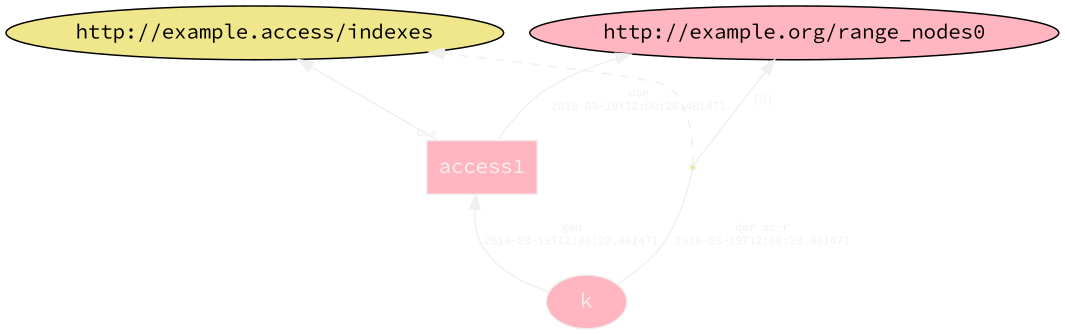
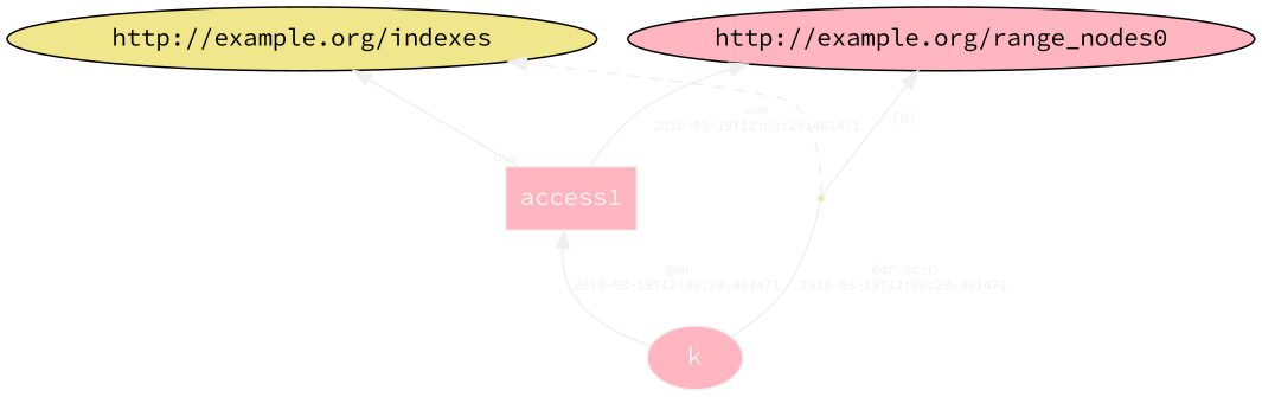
  digraph {
    rankdir=BT
    fontname="Source Code Pro"
    node [color="#F0F0F0" fillcolor=lightpink fontcolor="#F0F0F0" style=filled fontname="Source Code Pro"]
    edge [angle=60.0 color="#F0F0F0" distance=1.5 fontcolor="#F0F0F0" fontsize=8 rotation=20 fontname="Source Code Pro"]
    n1 [label=k]
    n2 [label=access1 shape=polygon sides=4]
    bn0 [shape=point fillcolor=khaki]
-   "http://example.org/indexes" [fillcolor=khaki label="http://example.access/indexes" color="" fontcolor=""]
+   "http://example.org/indexes" [fillcolor=khaki color="" fontcolor=""]
    "http://example.org/range_nodes0" [color="" fontcolor=""]
    n1 -> n2 [label="gen\n2018-03-19T12:00:20.401471"]
    n1 -> bn0 [arrowhead=none label="der ac-r\n2018-03-19T12:00:20.401471"]
    n2 -> "http://example.org/indexes" [labelangle=60.0 labeldistance=1.5 labelfontsize=8 taillabel=use angle="" distance="" fontsize=""]
    n2 -> "http://example.org/range_nodes0" [label="use\n2018-03-19T12:00:20.401471"]
    bn0 -> "http://example.org/indexes" [style=dashed angle="" distance="" fontsize="" rotation=""]
    bn0 -> "http://example.org/range_nodes0" [label="[0]"]
  }
